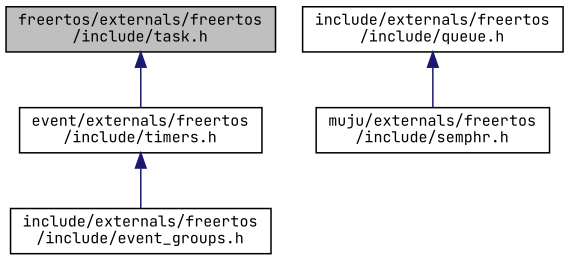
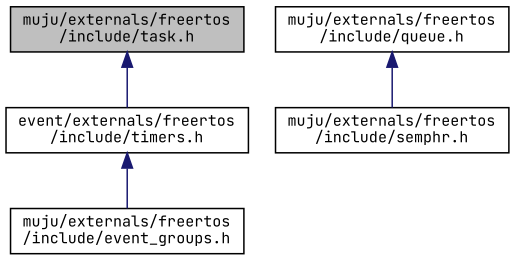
  digraph {
    fontname="JetBrains Mono"
    node [color=black fillcolor=white fontname="JetBrains Mono" fontsize=10 shape=record style=filled]
    edge [color=midnightblue dir=back fontname="JetBrains Mono" fontsize=10 labelfontname=Helvetica labelfontsize=10 style=solid]
-   n1 [fillcolor=grey75 fontcolor=black height=0.2 label="freertos/externals/freertos\l/include/task.h" width=0.4]
+   n1 [fillcolor=grey75 fontcolor=black height=0.2 label="muju/externals/freertos\l/include/task.h" width=0.4]
    n2 [height=0.2 label="event/externals/freertos\l/include/timers.h" width=0.4]
-   n3 [height=0.2 label="include/externals/freertos\l/include/event_groups.h" width=0.4]
-   n4 [height=0.2 label="include/externals/freertos\l/include/queue.h" width=0.4]
+   n3 [height=0.2 label="muju/externals/freertos\l/include/event_groups.h" width=0.4]
+   n4 [height=0.2 label="muju/externals/freertos\l/include/queue.h" width=0.4]
    n5 [height=0.2 label="muju/externals/freertos\l/include/semphr.h" width=0.4]
    n1 -> n2
    n2 -> n3
    n4 -> n5
  }
